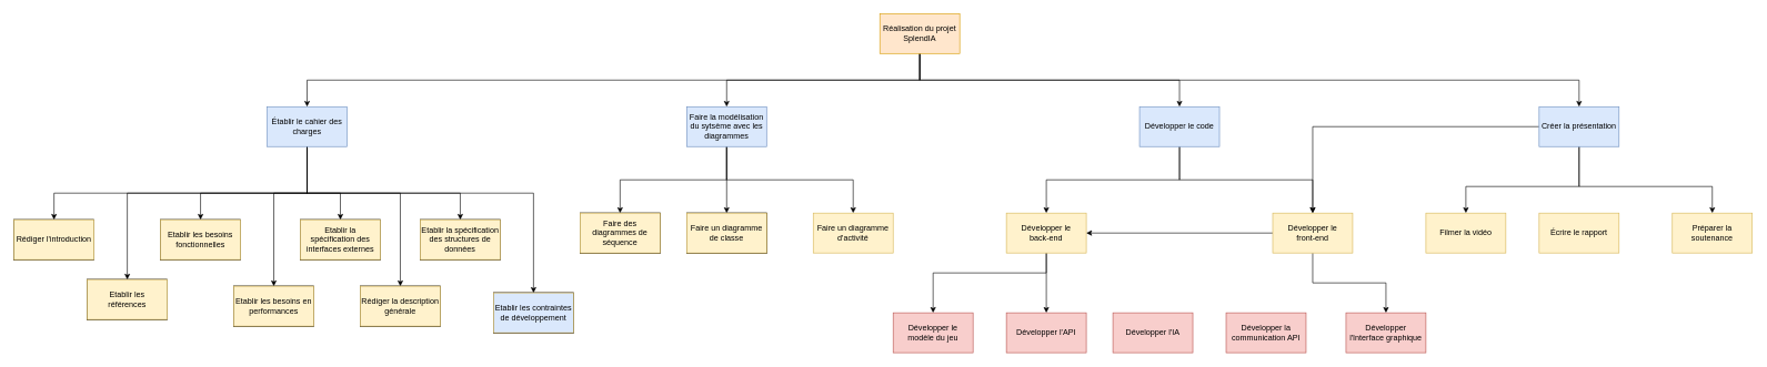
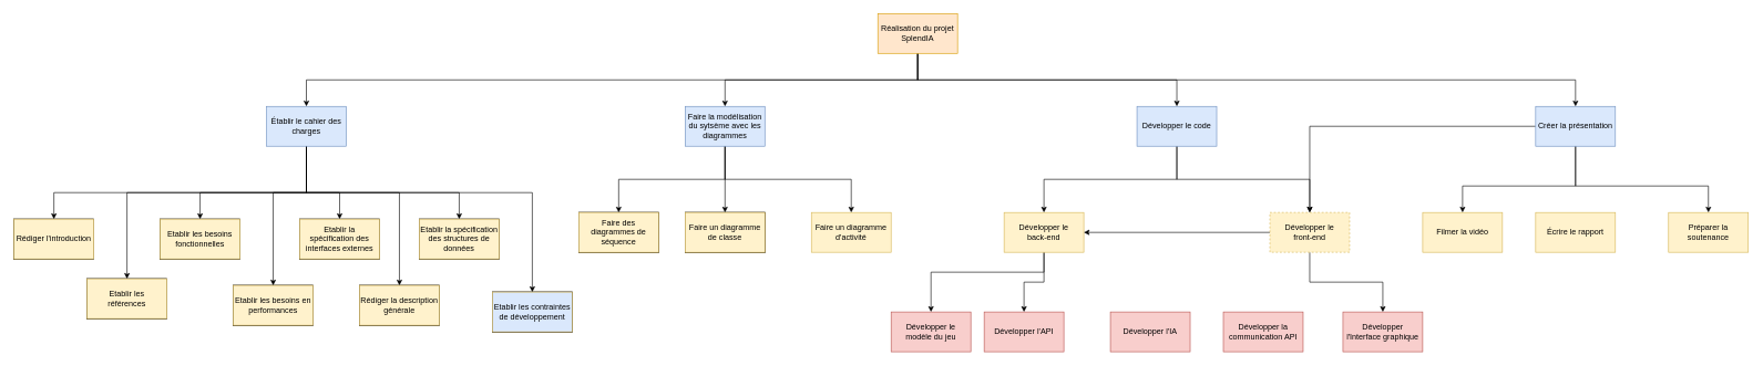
  <mxCell id="0" />
  <mxCell id="1" parent="0" />
  <mxCell id="2" style="edgeStyle=orthogonalEdgeStyle;rounded=0;orthogonalLoop=1;jettySize=auto;html=1;" parent="1" source="6" target="19" edge="1"><mxGeometry relative="1" as="geometry"><Array as="points"><mxPoint x="1380" y="120" /><mxPoint x="1090" y="120" /></Array></mxGeometry></mxCell>
  <mxCell id="3" style="edgeStyle=orthogonalEdgeStyle;rounded=0;orthogonalLoop=1;jettySize=auto;html=1;entryX=0.5;entryY=0;entryDx=0;entryDy=0;" parent="1" source="6" target="22" edge="1"><mxGeometry relative="1" as="geometry"><Array as="points"><mxPoint x="1380" y="120" /><mxPoint x="1770" y="120" /></Array></mxGeometry></mxCell>
  <mxCell id="4" style="edgeStyle=orthogonalEdgeStyle;rounded=0;orthogonalLoop=1;jettySize=auto;html=1;" parent="1" source="6" target="15" edge="1"><mxGeometry relative="1" as="geometry"><Array as="points"><mxPoint x="1380" y="120" /><mxPoint x="460" y="120" /></Array></mxGeometry></mxCell>
  <mxCell id="5" style="edgeStyle=orthogonalEdgeStyle;rounded=0;orthogonalLoop=1;jettySize=auto;html=1;entryX=0.5;entryY=0;entryDx=0;entryDy=0;" parent="1" source="6" target="26" edge="1"><mxGeometry relative="1" as="geometry"><Array as="points"><mxPoint x="1380" y="120" /><mxPoint x="2370" y="120" /></Array></mxGeometry></mxCell>
  <mxCell id="6" value="Réalisation du projet SplendIA" style="rounded=0;whiteSpace=wrap;html=1;fillColor=#ffe6cc;strokeColor=#d79b00;" parent="1" vertex="1"><mxGeometry x="1320" y="20" width="120" height="60" as="geometry" /></mxCell>
  <mxCell id="7" style="edgeStyle=orthogonalEdgeStyle;rounded=0;orthogonalLoop=1;jettySize=auto;html=1;exitX=0.5;exitY=1;exitDx=0;exitDy=0;" parent="1" source="15" target="27" edge="1"><mxGeometry relative="1" as="geometry"><Array as="points"><mxPoint x="460" y="290" /><mxPoint x="80" y="290" /></Array></mxGeometry></mxCell>
  <mxCell id="8" style="edgeStyle=orthogonalEdgeStyle;rounded=0;orthogonalLoop=1;jettySize=auto;html=1;entryX=0.5;entryY=0;entryDx=0;entryDy=0;exitX=0.5;exitY=1;exitDx=0;exitDy=0;" parent="1" source="15" target="34" edge="1"><mxGeometry relative="1" as="geometry"><Array as="points"><mxPoint x="460" y="290" /><mxPoint x="190" y="290" /></Array></mxGeometry></mxCell>
  <mxCell id="9" style="edgeStyle=orthogonalEdgeStyle;rounded=0;orthogonalLoop=1;jettySize=auto;html=1;entryX=0.5;entryY=0;entryDx=0;entryDy=0;exitX=0.5;exitY=1;exitDx=0;exitDy=0;" parent="1" source="15" target="29" edge="1"><mxGeometry relative="1" as="geometry"><Array as="points"><mxPoint x="460" y="290" /><mxPoint x="300" y="290" /></Array></mxGeometry></mxCell>
  <mxCell id="10" style="edgeStyle=orthogonalEdgeStyle;rounded=0;orthogonalLoop=1;jettySize=auto;html=1;entryX=0.5;entryY=0;entryDx=0;entryDy=0;" parent="1" source="15" target="31" edge="1"><mxGeometry relative="1" as="geometry"><Array as="points"><mxPoint x="460" y="290" /><mxPoint x="510" y="290" /></Array></mxGeometry></mxCell>
  <mxCell id="11" style="edgeStyle=orthogonalEdgeStyle;rounded=0;orthogonalLoop=1;jettySize=auto;html=1;exitX=0.5;exitY=1;exitDx=0;exitDy=0;" parent="1" source="15" target="28" edge="1"><mxGeometry relative="1" as="geometry"><Array as="points"><mxPoint x="460" y="290" /><mxPoint x="600" y="290" /></Array></mxGeometry></mxCell>
  <mxCell id="12" style="edgeStyle=orthogonalEdgeStyle;rounded=0;orthogonalLoop=1;jettySize=auto;html=1;entryX=0.5;entryY=0;entryDx=0;entryDy=0;exitX=0.5;exitY=1;exitDx=0;exitDy=0;" parent="1" source="15" target="30" edge="1"><mxGeometry relative="1" as="geometry"><Array as="points"><mxPoint x="460" y="290" /><mxPoint x="690" y="290" /></Array></mxGeometry></mxCell>
  <mxCell id="13" style="edgeStyle=orthogonalEdgeStyle;rounded=0;orthogonalLoop=1;jettySize=auto;html=1;exitX=0.5;exitY=1;exitDx=0;exitDy=0;" parent="1" source="15" target="33" edge="1"><mxGeometry relative="1" as="geometry"><Array as="points"><mxPoint x="460" y="290" /><mxPoint x="800" y="290" /></Array></mxGeometry></mxCell>
  <mxCell id="14" style="edgeStyle=orthogonalEdgeStyle;rounded=0;orthogonalLoop=1;jettySize=auto;html=1;entryX=0.5;entryY=0;entryDx=0;entryDy=0;" parent="1" source="15" target="32" edge="1"><mxGeometry relative="1" as="geometry"><Array as="points"><mxPoint x="460" y="290" /><mxPoint x="410" y="290" /></Array></mxGeometry></mxCell>
  <mxCell id="15" value="Établir le cahier des charges" style="rounded=0;whiteSpace=wrap;html=1;fillColor=#dae8fc;strokeColor=#6c8ebf;" parent="1" vertex="1"><mxGeometry x="400" y="160" width="120" height="60" as="geometry" /></mxCell>
  <mxCell id="16" style="edgeStyle=orthogonalEdgeStyle;rounded=0;orthogonalLoop=1;jettySize=auto;html=1;exitX=0.5;exitY=1;exitDx=0;exitDy=0;" parent="1" source="19" target="35" edge="1"><mxGeometry relative="1" as="geometry" /></mxCell>
  <mxCell id="17" style="edgeStyle=orthogonalEdgeStyle;rounded=0;orthogonalLoop=1;jettySize=auto;html=1;" parent="1" source="19" target="36" edge="1"><mxGeometry relative="1" as="geometry" /></mxCell>
  <mxCell id="18" style="edgeStyle=orthogonalEdgeStyle;rounded=0;orthogonalLoop=1;jettySize=auto;html=1;exitX=0.5;exitY=1;exitDx=0;exitDy=0;" parent="1" source="19" target="37" edge="1"><mxGeometry relative="1" as="geometry" /></mxCell>
  <mxCell id="19" value="Faire la modélisation du sytsème avec les diagrammes" style="rounded=0;whiteSpace=wrap;html=1;fillColor=#dae8fc;strokeColor=#6c8ebf;" parent="1" vertex="1"><mxGeometry x="1030" y="160" width="120" height="60" as="geometry" /></mxCell>
  <mxCell id="20" style="edgeStyle=orthogonalEdgeStyle;rounded=0;orthogonalLoop=1;jettySize=auto;html=1;entryX=0.5;entryY=0;entryDx=0;entryDy=0;" parent="1" source="22" target="40" edge="1"><mxGeometry relative="1" as="geometry"><Array as="points"><mxPoint x="1770" y="270" /><mxPoint x="1570" y="270" /></Array></mxGeometry></mxCell>
  <mxCell id="21" style="edgeStyle=orthogonalEdgeStyle;rounded=0;orthogonalLoop=1;jettySize=auto;html=1;entryX=0.5;entryY=0;entryDx=0;entryDy=0;" parent="1" source="22" target="43" edge="1"><mxGeometry relative="1" as="geometry"><Array as="points"><mxPoint x="1770" y="270" /><mxPoint x="1970" y="270" /></Array></mxGeometry></mxCell>
  <mxCell id="22" value="Développer le code" style="rounded=0;whiteSpace=wrap;html=1;fillColor=#dae8fc;strokeColor=#6c8ebf;" parent="1" vertex="1"><mxGeometry x="1710" y="160" width="120" height="60" as="geometry" /></mxCell>
  <mxCell id="23" style="edgeStyle=orthogonalEdgeStyle;rounded=0;orthogonalLoop=1;jettySize=auto;html=1;entryX=0.5;entryY=0;entryDx=0;entryDy=0;" parent="1" source="26" target="50" edge="1"><mxGeometry relative="1" as="geometry"><Array as="points"><mxPoint x="2370" y="280" /><mxPoint x="2200" y="280" /></Array></mxGeometry></mxCell>
  <mxCell id="24" style="edgeStyle=orthogonalEdgeStyle;rounded=0;orthogonalLoop=1;jettySize=auto;html=1;" parent="1" source="26" target="43" edge="1"><mxGeometry relative="1" as="geometry" /></mxCell>
  <mxCell id="25" style="edgeStyle=orthogonalEdgeStyle;rounded=0;orthogonalLoop=1;jettySize=auto;html=1;entryX=0.5;entryY=0;entryDx=0;entryDy=0;" parent="1" source="26" target="51" edge="1"><mxGeometry relative="1" as="geometry"><Array as="points"><mxPoint x="2370" y="280" /><mxPoint x="2570" y="280" /></Array></mxGeometry></mxCell>
  <mxCell id="26" value="Créer la présentation" style="rounded=0;whiteSpace=wrap;html=1;fillColor=#dae8fc;strokeColor=#6c8ebf;" parent="1" vertex="1"><mxGeometry x="2310" y="160" width="120" height="60" as="geometry" /></mxCell>
  <mxCell id="27" value="Introduction" style="rounded=0;whiteSpace=wrap;html=1;" parent="1" vertex="1"><mxGeometry x="20" y="330" width="120" height="60" as="geometry" /></mxCell>
  <mxCell id="28" value="Description générale" style="rounded=0;whiteSpace=wrap;html=1;" parent="1" vertex="1"><mxGeometry x="540" y="430" width="120" height="60" as="geometry" /></mxCell>
  <mxCell id="29" value="Besoins fonctionneles" style="rounded=0;whiteSpace=wrap;html=1;" parent="1" vertex="1"><mxGeometry x="240" y="330" width="120" height="60" as="geometry" /></mxCell>
  <mxCell id="30" value="Spécification des structures de données" style="rounded=0;whiteSpace=wrap;html=1;" parent="1" vertex="1"><mxGeometry x="630" y="330" width="120" height="60" as="geometry" /></mxCell>
  <mxCell id="31" value="Spécification des interfaces externes" style="rounded=0;whiteSpace=wrap;html=1;" parent="1" vertex="1"><mxGeometry x="450" y="330" width="120" height="60" as="geometry" /></mxCell>
  <mxCell id="32" value="Besoin en performances" style="rounded=0;whiteSpace=wrap;html=1;" parent="1" vertex="1"><mxGeometry x="350" y="430" width="120" height="60" as="geometry" /></mxCell>
  <mxCell id="33" value="Contraintes de dévelopement" style="rounded=0;whiteSpace=wrap;html=1;" parent="1" vertex="1"><mxGeometry x="740" y="440" width="120" height="60" as="geometry" /></mxCell>
  <mxCell id="34" value="Références" style="rounded=0;whiteSpace=wrap;html=1;" parent="1" vertex="1"><mxGeometry x="130" y="420" width="120" height="60" as="geometry" /></mxCell>
  <mxCell id="35" value="Diagrammes de séquence" style="rounded=0;whiteSpace=wrap;html=1;" parent="1" vertex="1"><mxGeometry x="870" y="320" width="120" height="60" as="geometry" /></mxCell>
  <mxCell id="36" value="Diagramme de classe" style="rounded=0;whiteSpace=wrap;html=1;" parent="1" vertex="1"><mxGeometry x="1030" y="320" width="120" height="60" as="geometry" /></mxCell>
  <mxCell id="37" value="Faire un diagramme d'activité" style="rounded=0;whiteSpace=wrap;html=1;fillColor=#fff2cc;strokeColor=#d6b656;" parent="1" vertex="1"><mxGeometry x="1220" y="320" width="120" height="60" as="geometry" /></mxCell>
  <mxCell id="38" style="edgeStyle=orthogonalEdgeStyle;rounded=0;orthogonalLoop=1;jettySize=auto;html=1;" parent="1" source="40" target="44" edge="1"><mxGeometry relative="1" as="geometry"><Array as="points"><mxPoint x="1570" y="410" /><mxPoint x="1400" y="410" /></Array></mxGeometry></mxCell>
  <mxCell id="39" style="edgeStyle=orthogonalEdgeStyle;rounded=0;orthogonalLoop=1;jettySize=auto;html=1;entryX=0.5;entryY=0;entryDx=0;entryDy=0;" parent="1" source="40" target="46" edge="1"><mxGeometry relative="1" as="geometry" /></mxCell>
  <mxCell id="40" value="Développer le &lt;br&gt;back-end" style="rounded=0;whiteSpace=wrap;html=1;fillColor=#fff2cc;strokeColor=#d6b656;" parent="1" vertex="1"><mxGeometry x="1510" y="320" width="120" height="60" as="geometry" /></mxCell>
  <mxCell id="41" style="edgeStyle=orthogonalEdgeStyle;rounded=0;orthogonalLoop=1;jettySize=auto;html=1;" parent="1" source="43" target="40" edge="1"><mxGeometry relative="1" as="geometry" /></mxCell>
  <mxCell id="42" style="edgeStyle=orthogonalEdgeStyle;rounded=0;orthogonalLoop=1;jettySize=auto;html=1;" parent="1" source="43" target="48" edge="1"><mxGeometry relative="1" as="geometry" /></mxCell>
- <mxCell id="43" value="Développer le &lt;br&gt;front-end" style="rounded=0;whiteSpace=wrap;html=1;fillColor=#fff2cc;strokeColor=#d6b656;" parent="1" vertex="1"><mxGeometry x="1910" y="320" width="120" height="60" as="geometry" /></mxCell>
+ <mxCell id="43" value="Développer le &lt;br&gt;front-end" style="rounded=0;whiteSpace=wrap;html=1;fillColor=#fff2cc;strokeColor=#d6b656;dashed=1;" parent="1" vertex="1"><mxGeometry x="1910" y="320" width="120" height="60" as="geometry" /></mxCell>
  <mxCell id="44" value="Développer le&lt;br&gt;modèle du jeu" style="rounded=0;whiteSpace=wrap;html=1;fillColor=#f8cecc;strokeColor=#b85450;" parent="1" vertex="1"><mxGeometry x="1340" y="470" width="120" height="60" as="geometry" /></mxCell>
  <mxCell id="45" value="Développer l'IA" style="rounded=0;whiteSpace=wrap;html=1;fillColor=#f8cecc;strokeColor=#b85450;" parent="1" vertex="1"><mxGeometry x="1670" y="470" width="120" height="60" as="geometry" /></mxCell>
- <mxCell id="46" value="Développer l'API" style="rounded=0;whiteSpace=wrap;html=1;fillColor=#f8cecc;strokeColor=#b85450;" parent="1" vertex="1"><mxGeometry x="1510" y="470" width="120" height="60" as="geometry" /></mxCell>
+ <mxCell id="46" value="Développer l'API" style="rounded=0;whiteSpace=wrap;html=1;fillColor=#f8cecc;strokeColor=#b85450;" parent="1" vertex="1"><mxGeometry x="1480" y="470" width="120" height="60" as="geometry" /></mxCell>
  <mxCell id="47" value="Développer&amp;nbsp;la communication API" style="rounded=0;whiteSpace=wrap;html=1;fillColor=#f8cecc;strokeColor=#b85450;" parent="1" vertex="1"><mxGeometry x="1840" y="470" width="120" height="60" as="geometry" /></mxCell>
  <mxCell id="48" value="Développer &lt;br&gt;l'Interface graphique" style="rounded=0;whiteSpace=wrap;html=1;fillColor=#f8cecc;strokeColor=#b85450;" parent="1" vertex="1"><mxGeometry x="2020" y="470" width="120" height="60" as="geometry" /></mxCell>
  <mxCell id="49" value="Écrire le rapport" style="rounded=0;whiteSpace=wrap;html=1;fillColor=#fff2cc;strokeColor=#d6b656;" parent="1" vertex="1"><mxGeometry x="2310" y="320" width="120" height="60" as="geometry" /></mxCell>
  <mxCell id="50" value="Filmer la vidéo" style="rounded=0;whiteSpace=wrap;html=1;fillColor=#fff2cc;strokeColor=#d6b656;" parent="1" vertex="1"><mxGeometry x="2140" y="320" width="120" height="60" as="geometry" /></mxCell>
  <mxCell id="51" value="Préparer la soutenance" style="rounded=0;whiteSpace=wrap;html=1;fillColor=#fff2cc;strokeColor=#d6b656;" parent="1" vertex="1"><mxGeometry x="2510" y="320" width="120" height="60" as="geometry" /></mxCell>
  <mxCell id="52" value="Introduction" style="rounded=0;whiteSpace=wrap;html=1;" parent="1" vertex="1"><mxGeometry x="20" y="330" width="120" height="60" as="geometry" /></mxCell>
  <mxCell id="53" value="Références" style="rounded=0;whiteSpace=wrap;html=1;" parent="1" vertex="1"><mxGeometry x="130" y="420" width="120" height="60" as="geometry" /></mxCell>
  <mxCell id="54" value="Besoins fonctionneles" style="rounded=0;whiteSpace=wrap;html=1;" parent="1" vertex="1"><mxGeometry x="240" y="330" width="120" height="60" as="geometry" /></mxCell>
  <mxCell id="55" value="Besoin en performances" style="rounded=0;whiteSpace=wrap;html=1;" parent="1" vertex="1"><mxGeometry x="350" y="430" width="120" height="60" as="geometry" /></mxCell>
  <mxCell id="56" value="Spécification des interfaces externes" style="rounded=0;whiteSpace=wrap;html=1;" parent="1" vertex="1"><mxGeometry x="450" y="330" width="120" height="60" as="geometry" /></mxCell>
  <mxCell id="57" value="Description générale" style="rounded=0;whiteSpace=wrap;html=1;" parent="1" vertex="1"><mxGeometry x="540" y="430" width="120" height="60" as="geometry" /></mxCell>
  <mxCell id="58" value="Spécification des structures de données" style="rounded=0;whiteSpace=wrap;html=1;" parent="1" vertex="1"><mxGeometry x="630" y="330" width="120" height="60" as="geometry" /></mxCell>
  <mxCell id="59" value="Contraintes de dévelopement" style="rounded=0;whiteSpace=wrap;html=1;" parent="1" vertex="1"><mxGeometry x="740" y="440" width="120" height="60" as="geometry" /></mxCell>
  <mxCell id="60" value="Diagrammes de séquence" style="rounded=0;whiteSpace=wrap;html=1;" parent="1" vertex="1"><mxGeometry x="870" y="320" width="120" height="60" as="geometry" /></mxCell>
  <mxCell id="61" value="Diagramme de classe" style="rounded=0;whiteSpace=wrap;html=1;" parent="1" vertex="1"><mxGeometry x="1030" y="320" width="120" height="60" as="geometry" /></mxCell>
  <mxCell id="62" value="Introduction" style="rounded=0;whiteSpace=wrap;html=1;" parent="1" vertex="1"><mxGeometry x="20" y="330" width="120" height="60" as="geometry" /></mxCell>
  <mxCell id="63" value="Références" style="rounded=0;whiteSpace=wrap;html=1;" parent="1" vertex="1"><mxGeometry x="130" y="420" width="120" height="60" as="geometry" /></mxCell>
  <mxCell id="64" value="Besoins fonctionneles" style="rounded=0;whiteSpace=wrap;html=1;" parent="1" vertex="1"><mxGeometry x="240" y="330" width="120" height="60" as="geometry" /></mxCell>
  <mxCell id="65" value="Besoin en performances" style="rounded=0;whiteSpace=wrap;html=1;" parent="1" vertex="1"><mxGeometry x="350" y="430" width="120" height="60" as="geometry" /></mxCell>
  <mxCell id="66" value="Spécification des interfaces externes" style="rounded=0;whiteSpace=wrap;html=1;" parent="1" vertex="1"><mxGeometry x="450" y="330" width="120" height="60" as="geometry" /></mxCell>
  <mxCell id="67" value="Description générale" style="rounded=0;whiteSpace=wrap;html=1;" parent="1" vertex="1"><mxGeometry x="540" y="430" width="120" height="60" as="geometry" /></mxCell>
  <mxCell id="68" value="Spécification des structures de données" style="rounded=0;whiteSpace=wrap;html=1;" parent="1" vertex="1"><mxGeometry x="630" y="330" width="120" height="60" as="geometry" /></mxCell>
  <mxCell id="69" value="Contraintes de dévelopement" style="rounded=0;whiteSpace=wrap;html=1;" parent="1" vertex="1"><mxGeometry x="740" y="440" width="120" height="60" as="geometry" /></mxCell>
  <mxCell id="70" value="Diagrammes de séquence" style="rounded=0;whiteSpace=wrap;html=1;" parent="1" vertex="1"><mxGeometry x="870" y="320" width="120" height="60" as="geometry" /></mxCell>
  <mxCell id="71" value="Diagramme de classe" style="rounded=0;whiteSpace=wrap;html=1;" parent="1" vertex="1"><mxGeometry x="1030" y="320" width="120" height="60" as="geometry" /></mxCell>
  <mxCell id="72" value="Rédiger l'introduction" style="rounded=0;whiteSpace=wrap;html=1;fillColor=#fff2cc;strokeColor=#d6b656;" parent="1" vertex="1"><mxGeometry x="20" y="330" width="120" height="60" as="geometry" /></mxCell>
  <mxCell id="73" value="Etablir les &lt;br&gt;références" style="rounded=0;whiteSpace=wrap;html=1;fillColor=#fff2cc;strokeColor=#d6b656;" parent="1" vertex="1"><mxGeometry x="130" y="420" width="120" height="60" as="geometry" /></mxCell>
  <mxCell id="74" value="Etablir les besoins fonctionnelles" style="rounded=0;whiteSpace=wrap;html=1;fillColor=#fff2cc;strokeColor=#d6b656;" parent="1" vertex="1"><mxGeometry x="240" y="330" width="120" height="60" as="geometry" /></mxCell>
  <mxCell id="75" value="Etablir les besoins en performances" style="rounded=0;whiteSpace=wrap;html=1;fillColor=#fff2cc;strokeColor=#d6b656;" parent="1" vertex="1"><mxGeometry x="350" y="430" width="120" height="60" as="geometry" /></mxCell>
  <mxCell id="76" value="Etablir la spécification&amp;nbsp;des interfaces externes" style="rounded=0;whiteSpace=wrap;html=1;fillColor=#fff2cc;strokeColor=#d6b656;" parent="1" vertex="1"><mxGeometry x="450" y="330" width="120" height="60" as="geometry" /></mxCell>
  <mxCell id="77" value="Rédiger la description générale" style="rounded=0;whiteSpace=wrap;html=1;fillColor=#fff2cc;strokeColor=#d6b656;" parent="1" vertex="1"><mxGeometry x="540" y="430" width="120" height="60" as="geometry" /></mxCell>
  <mxCell id="78" value="Etablir la spécification des structures de données" style="rounded=0;whiteSpace=wrap;html=1;fillColor=#fff2cc;strokeColor=#d6b656;" parent="1" vertex="1"><mxGeometry x="630" y="330" width="120" height="60" as="geometry" /></mxCell>
  <mxCell id="79" value="Etablir les contraintes de développement" style="rounded=0;whiteSpace=wrap;html=1;fillColor=#dae8fc;strokeColor=#d6b656;" parent="1" vertex="1"><mxGeometry x="740" y="440" width="120" height="60" as="geometry" /></mxCell>
  <mxCell id="80" value="Faire des diagrammes de séquence" style="rounded=0;whiteSpace=wrap;html=1;fillColor=#fff2cc;strokeColor=#d6b656;" parent="1" vertex="1"><mxGeometry x="870" y="320" width="120" height="60" as="geometry" /></mxCell>
  <mxCell id="81" value="Faire un diagramme de classe" style="rounded=0;whiteSpace=wrap;html=1;fillColor=#fff2cc;strokeColor=#d6b656;" parent="1" vertex="1"><mxGeometry x="1030" y="320" width="120" height="60" as="geometry" /></mxCell>
  <mxCell id="82" value="&amp;nbsp;" style="text;whiteSpace=wrap;html=1;" parent="1" vertex="1"><mxGeometry x="840" y="270" width="40" height="40" as="geometry" /></mxCell>
